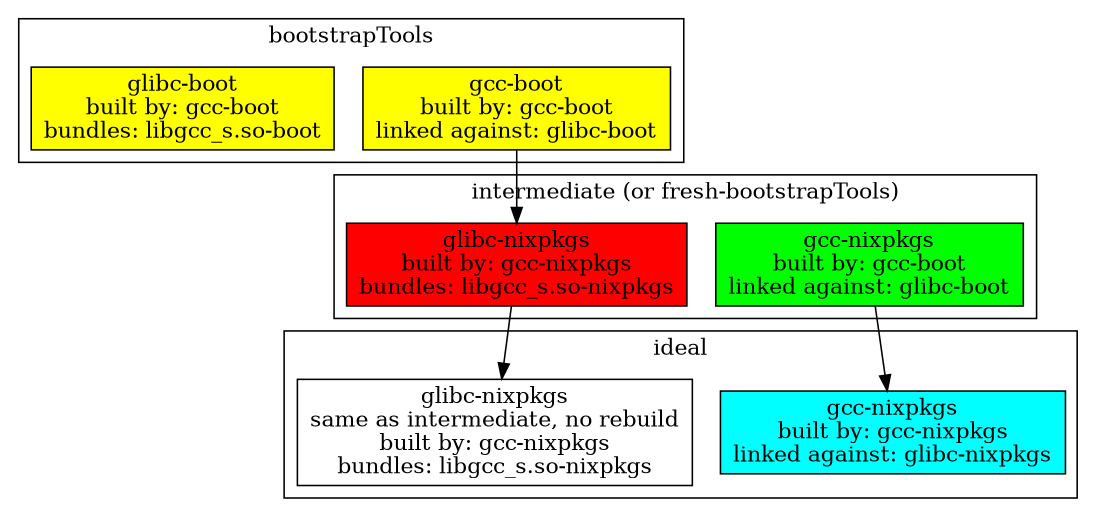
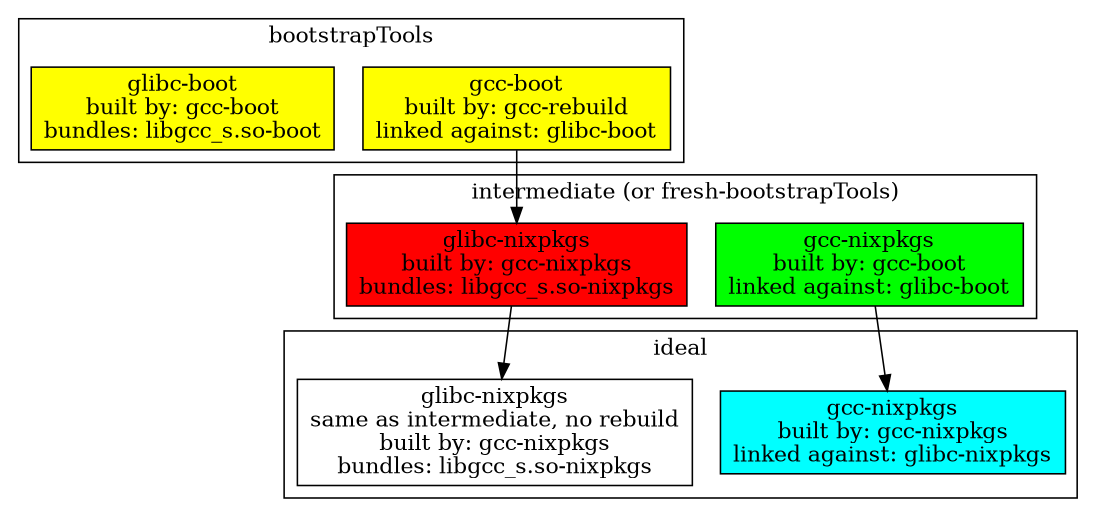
  digraph {
    rankdir=TB
    node [fillcolor="#ffff00" shape=box style=filled]
-   n1 [label="gcc-boot\nbuilt by: gcc-boot\nlinked against: glibc-boot"]
+   n1 [label="gcc-boot\nbuilt by: gcc-rebuild\nlinked against: glibc-boot"]
    n2 [label="glibc-boot\nbuilt by: gcc-boot\nbundles: libgcc_s.so-boot"]
    n3 [fillcolor="#00ff00" label="gcc-nixpkgs\nbuilt by: gcc-boot\nlinked against: glibc-boot"]
    n4 [fillcolor="#ff0000" label="glibc-nixpkgs\nbuilt by: gcc-nixpkgs\nbundles: libgcc_s.so-nixpkgs"]
    n5 [fillcolor="#00ffff" label="gcc-nixpkgs\nbuilt by: gcc-nixpkgs\nlinked against: glibc-nixpkgs"]
    n6 [label="glibc-nixpkgs\nsame as intermediate, no rebuild\nbuilt by: gcc-nixpkgs\nbundles: libgcc_s.so-nixpkgs" fillcolor="" style=""]
    subgraph cluster_1 {
      label=bootstrapTools
      n1
      n2
    }
    subgraph cluster_2 {
      label="intermediate (or fresh-bootstrapTools)"
      n3
      n4
    }
    subgraph cluster_3 {
      label=ideal
      n5
      n6
    }
    n1 -> n4
    n3 -> n5
    n4 -> n6
  }
